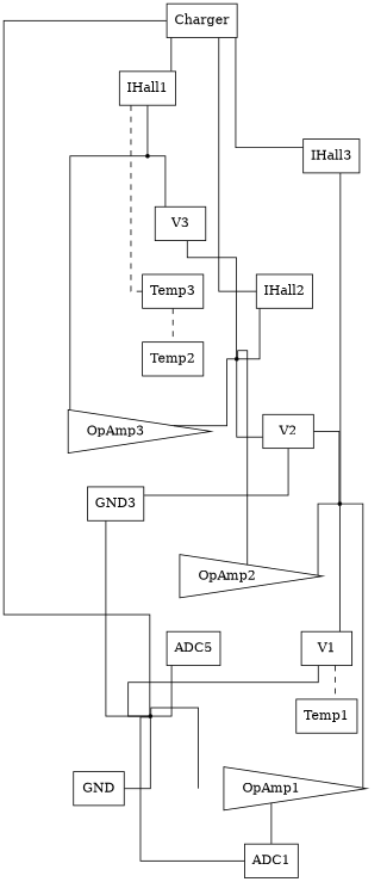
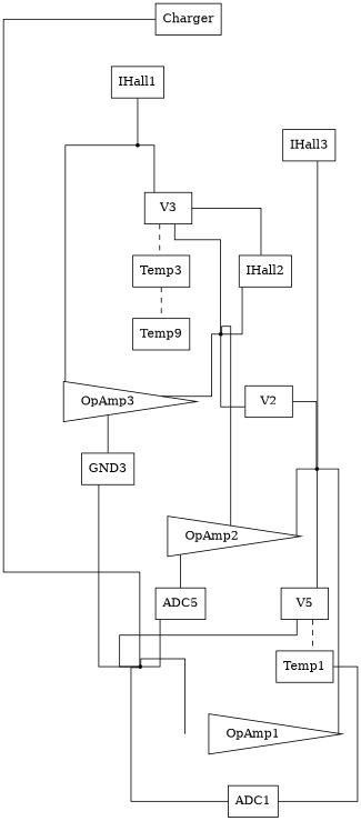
  graph {
    splines=ortho
    node [shape=box]
    3 [shape=point]
    V3
    OpAmp3 [orientation=270 shape=triangle]
    2 [shape=point]
    Temp3 [orientation=270]
    n6 [label=GND3 orientation=270]
    V2
    OpAmp2 [orientation=270 shape=triangle]
    1 [shape=point]
    n10 [label=ADC5 orientation=270]
-   V1
+   V1 [label=V5]
    OpAmp1 [orientation=270 shape=triangle]
    0 [shape=point]
    Temp1 [orientation=270]
    ADC1 [orientation=270]
-   GND
    Charger
    IHall1
    IHall2
    IHall3
-   Temp2 [orientation=270]
+   Temp2 [orientation=270 label=Temp9]
    3 -- V3
    3 -- OpAmp3
    V3 -- 2
-   IHall1 -- Temp3 [style=dashed]
-   V2 -- n6
+   V3 -- Temp3 [style=dashed]
+   OpAmp3 -- n6
    2 -- OpAmp3
    2 -- V2
    2 -- OpAmp2
    Temp3 -- Temp2 [style=dashed]
    n6 -- 0
    V2 -- 1
+   OpAmp2 -- n10
    1 -- OpAmp2
    1 -- V1
    1 -- OpAmp1
    n10 -- 0
    V1 -- 0
    V1 -- Temp1 [style=dashed]
-   OpAmp1 -- ADC1
+   Temp1 -- ADC1
    0 -- OpAmp1
-   0 -- GND
    ADC1 -- 0
    Charger -- 0
-   Charger -- IHall1
-   Charger -- IHall2
-   Charger -- IHall3
+   V3 -- IHall2
    IHall1 -- 3
    IHall2 -- 2
    IHall3 -- 1
  }
